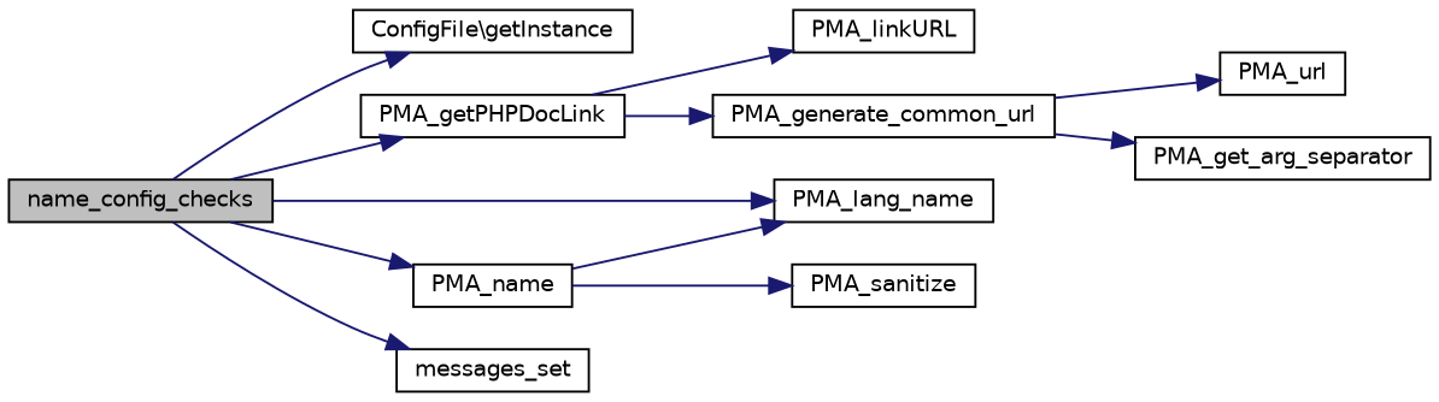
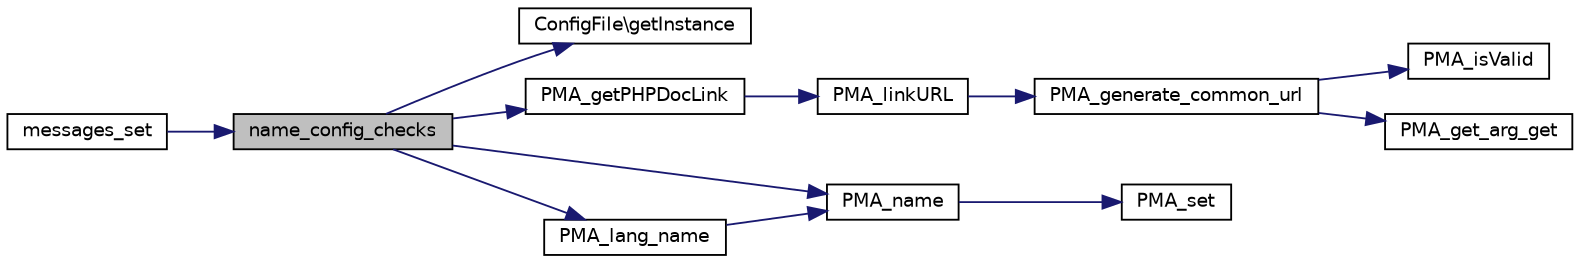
  digraph {
    rankdir=LR
    node [color=black fillcolor=white fontname=Helvetica fontsize=10 shape=record style=filled]
    edge [color=midnightblue fontname=Helvetica fontsize=10 labelfontname=Helvetica labelfontsize=10 style=solid]
    n1 [fillcolor=grey75 fontcolor=black height=0.2 label=name_config_checks width=0.4]
    n2 [height=0.2 label="ConfigFile\\getInstance" width=0.4]
    n3 [height=0.2 label=PMA_getPHPDocLink width=0.4]
    n4 [height=0.2 label=PMA_name width=0.4]
    n5 [height=0.2 label=PMA_lang_name width=0.4]
    n6 [height=0.2 label=messages_set width=0.4]
    n7 [height=0.2 label=PMA_linkURL width=0.4]
-   n8 [height=0.2 label=PMA_sanitize width=0.4]
+   n8 [height=0.2 label=PMA_set width=0.4]
    n9 [height=0.2 label=PMA_generate_common_url width=0.4]
-   n10 [height=0.2 label=PMA_url width=0.4]
-   n11 [height=0.2 label=PMA_get_arg_separator width=0.4]
+   n10 [height=0.2 label=PMA_isValid width=0.4]
+   n11 [height=0.2 label=PMA_get_arg_get width=0.4]
    n1 -> n2
    n1 -> n3
    n1 -> n4
    n1 -> n5
-   n1 -> n6
+   n6 -> n1
    n3 -> n7
    n4 -> n8
-   n4 -> n5
-   n3 -> n9
+   n5 -> n4
+   n7 -> n9
    n9 -> n10
    n9 -> n11
  }
